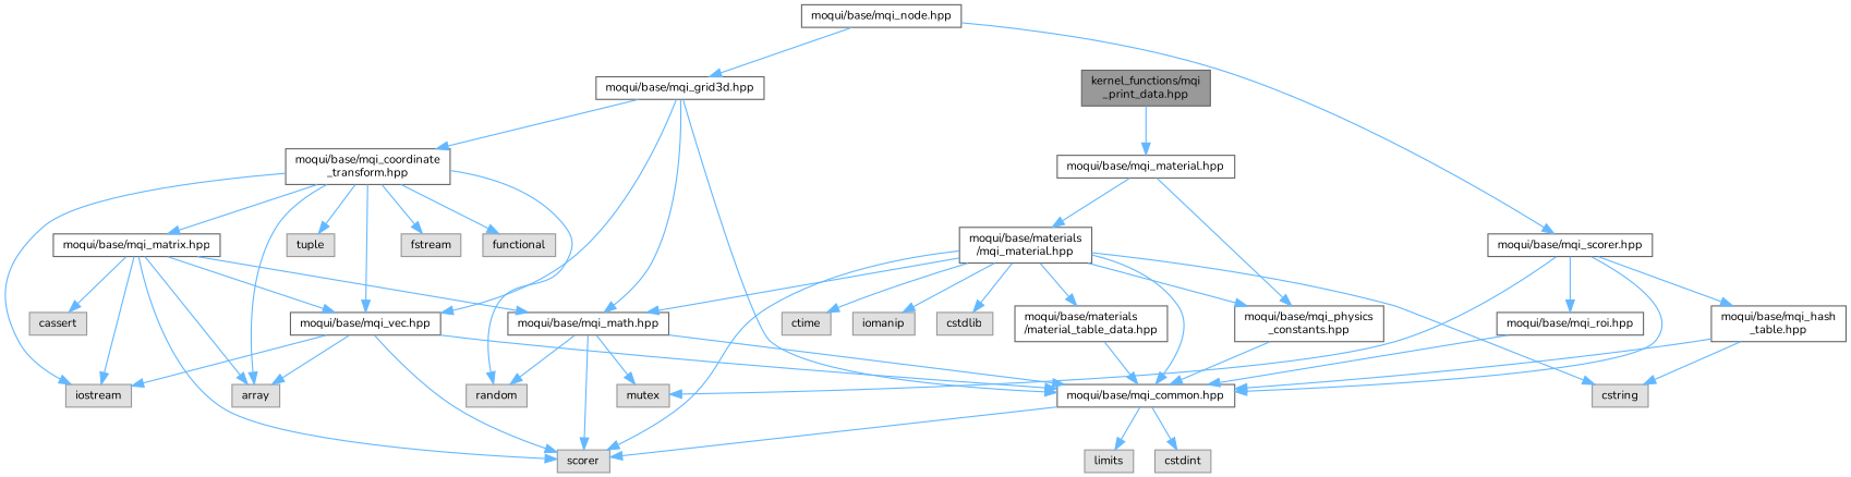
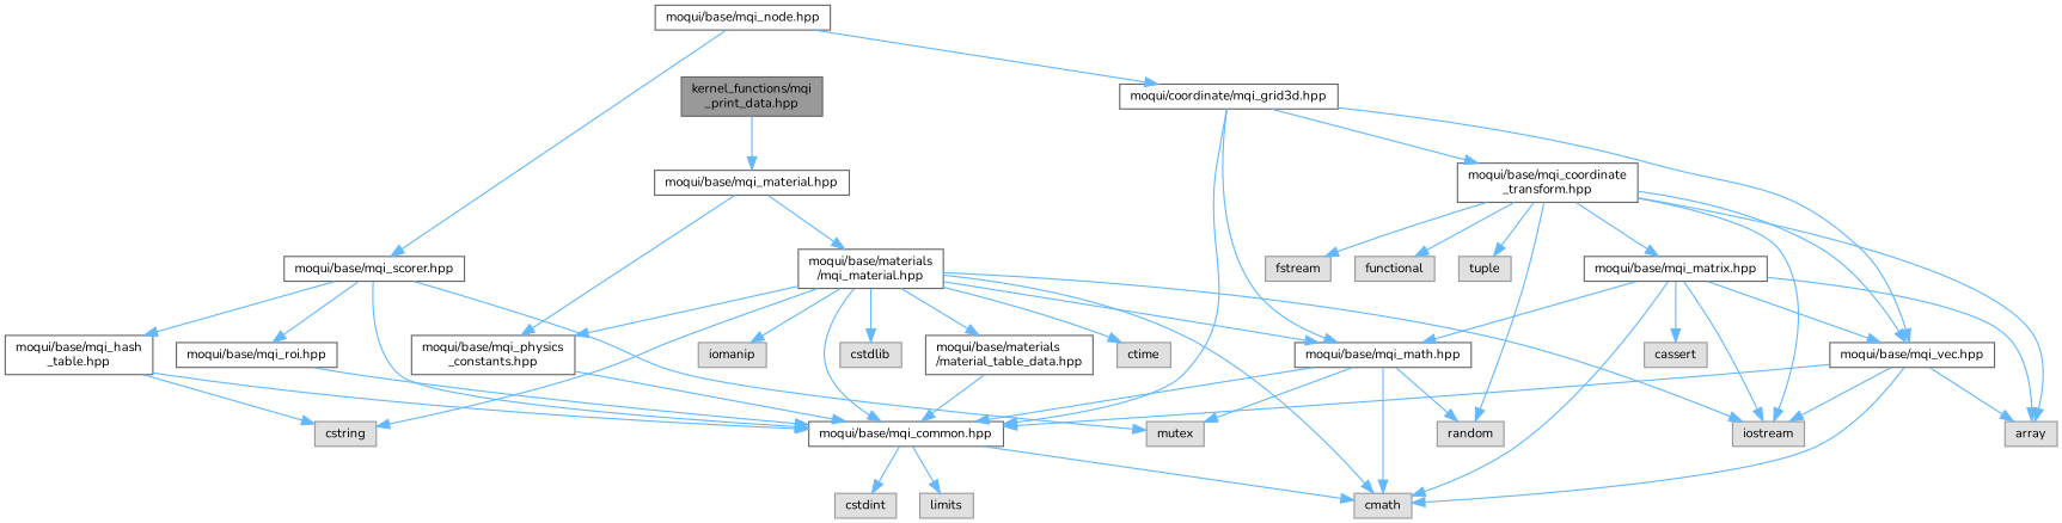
  digraph {
    fontname=Nunito
    node [color=grey60 fillcolor="#E0E0E0" fontname=Nunito fontsize=10 shape=box style=filled]
    edge [color=steelblue1 fontname=Nunito fontsize=10 labelfontname=Helvetica labelfontsize=10 style=solid]
    n1 [color=gray40 fillcolor=grey60 fontcolor=black height=0.2 label="kernel_functions/mqi\l_print_data.hpp" width=0.4]
    n2 [color=grey40 fillcolor=white height=0.2 label="moqui/base/mqi_material.hpp" width=0.4]
    n3 [color=grey40 fillcolor=white height=0.2 label="moqui/base/materials\l/mqi_material.hpp" width=0.4]
    n4 [color=grey40 fillcolor=white height=0.2 label="moqui/base/mqi_physics\l_constants.hpp" width=0.4]
    n5 [color=grey40 fillcolor=white height=0.2 label="moqui/base/mqi_node.hpp" width=0.4]
-   n6 [color=grey40 fillcolor=white height=0.2 label="moqui/base/mqi_grid3d.hpp" width=0.4]
+   n6 [color=grey40 fillcolor=white height=0.2 label="moqui/coordinate/mqi_grid3d.hpp" width=0.4]
    n7 [color=grey40 fillcolor=white height=0.2 label="moqui/base/mqi_scorer.hpp" width=0.4]
    n8 [color=grey40 fillcolor=white height=0.2 label="moqui/base/mqi_common.hpp" width=0.4]
-   n9 [height=0.2 label=scorer width=0.4]
+   n9 [height=0.2 label=cmath width=0.4]
    n10 [color=grey40 fillcolor=white height=0.2 label="moqui/base/mqi_math.hpp" width=0.4]
    n11 [color=grey40 fillcolor=white height=0.2 label="moqui/base/materials\l/material_table_data.hpp" width=0.4]
    n12 [height=0.2 label=cstdlib width=0.4]
    n13 [height=0.2 label=cstring width=0.4]
    n14 [height=0.2 label=ctime width=0.4]
    n15 [height=0.2 label=iomanip width=0.4]
    n16 [height=0.2 label=iostream width=0.4]
    n17 [height=0.2 label=cstdint width=0.4]
    n18 [height=0.2 label=limits width=0.4]
    n19 [height=0.2 label=mutex width=0.4]
    n20 [height=0.2 label=random width=0.4]
    n21 [color=grey40 fillcolor=white height=0.2 label="moqui/base/mqi_coordinate\l_transform.hpp" width=0.4]
    n22 [color=grey40 fillcolor=white height=0.2 label="moqui/base/mqi_vec.hpp" width=0.4]
    n23 [color=grey40 fillcolor=white height=0.2 label="moqui/base/mqi_hash\l_table.hpp" width=0.4]
    n24 [color=grey40 fillcolor=white height=0.2 label="moqui/base/mqi_roi.hpp" width=0.4]
    n25 [height=0.2 label=array width=0.4]
    n26 [height=0.2 label=fstream width=0.4]
    n27 [height=0.2 label=functional width=0.4]
    n28 [height=0.2 label=tuple width=0.4]
    n29 [color=grey40 fillcolor=white height=0.2 label="moqui/base/mqi_matrix.hpp" width=0.4]
    n30 [height=0.2 label=cassert width=0.4]
    n1 -> n2
    n2 -> n3
    n2 -> n4
    n3 -> n4
    n3 -> n8
    n3 -> n9
    n3 -> n10
    n3 -> n11
    n3 -> n12
    n3 -> n13
    n3 -> n14
    n3 -> n15
+   n3 -> n16
    n4 -> n8
    n5 -> n6
    n5 -> n7
    n6 -> n8
    n6 -> n10
    n6 -> n21
    n6 -> n22
    n7 -> n8
    n7 -> n19
    n7 -> n23
    n7 -> n24
    n8 -> n9
    n8 -> n17
    n8 -> n18
    n10 -> n8
    n10 -> n9
    n10 -> n19
    n10 -> n20
    n11 -> n8
    n21 -> n16
    n21 -> n20
    n21 -> n22
    n21 -> n25
    n21 -> n26
    n21 -> n27
    n21 -> n28
    n21 -> n29
    n22 -> n8
    n22 -> n9
    n22 -> n16
    n22 -> n25
    n23 -> n8
    n23 -> n13
    n24 -> n8
    n29 -> n9
    n29 -> n10
    n29 -> n16
    n29 -> n22
    n29 -> n25
    n29 -> n30
  }
